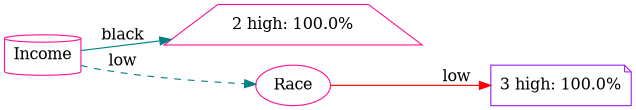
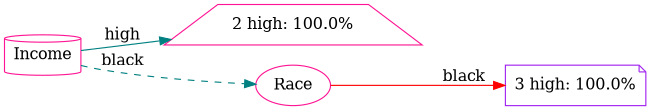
  digraph {
    rankdir=LR
    node [color=deeppink]
    edge [color=teal style=solid]
    n1 [label=Income shape=cylinder]
    n2 [label="2 high: 100.0%" shape=trapezium]
    n3 [label=Race shape=ellipse]
    n4 [color=purple label="3 high: 100.0%" shape=note]
-   n1 -> n2 [label=black]
-   n1 -> n3 [label=low style=dashed]
-   n3 -> n4 [color=red label=low]
+   n1 -> n2 [label=high]
+   n1 -> n3 [label=black style=dashed]
+   n3 -> n4 [color=red label=black]
  }
